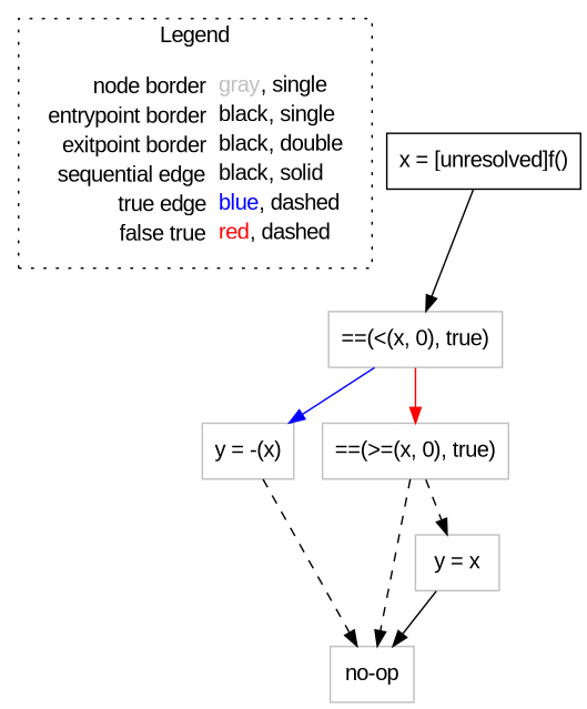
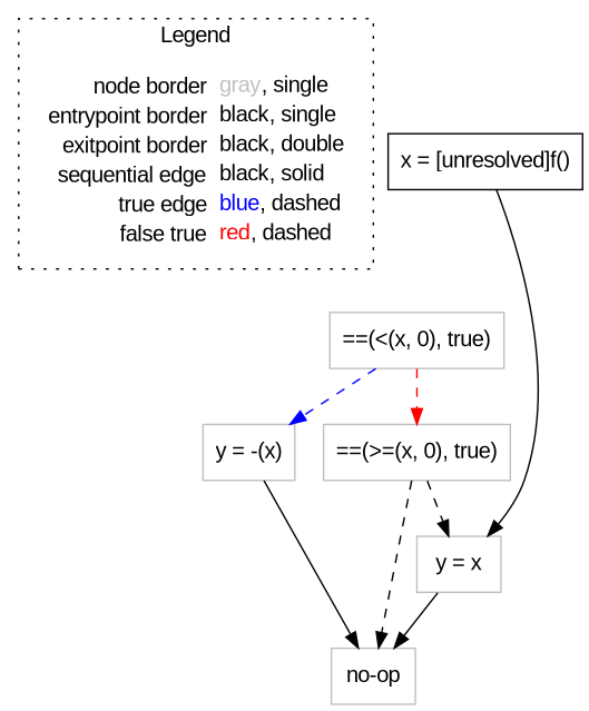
  digraph {
    fontname="Liberation Sans"
    node [fontname="Liberation Sans" shape=rect color=gray]
    edge [color=black fontname="Liberation Sans" style=dashed]
    n1 [label=<<table border="0" cellpadding="2" cellspacing="0" cellborder="0"><tr><td align="right">node border&nbsp;</td><td align="left"><font color="gray">gray</font>, single</td></tr><tr><td align="right">entrypoint border&nbsp;</td><td align="left"><font color="black">black</font>, single</td></tr><tr><td align="right">exitpoint border&nbsp;</td><td align="left"><font color="black">black</font>, double</td></tr><tr><td align="right">sequential edge&nbsp;</td><td align="left"><font color="black">black</font>, solid</td></tr><tr><td align="right">true edge&nbsp;</td><td align="left"><font color="blue">blue</font>, dashed</td></tr><tr><td align="right">false true&nbsp;</td><td align="left"><font color="red">red</font>, dashed</td></tr></table>> shape=plaintext color=""]
    n2 [color=black label=<x = [unresolved]f()>]
    n3 [label=<==(&lt;(x, 0), true)>]
    n4 [label=<y = -(x)>]
    n5 [label=<==(&gt;=(x, 0), true)>]
    n6 [label=<y = x>]
    n7 [label=<no-op>]
    subgraph cluster_1 {
      label=Legend
      style=dotted
      n1
    }
-   n2 -> n3 [style=""]
-   n3 -> n4 [color=blue style=solid]
-   n3 -> n5 [color=red style=solid]
-   n4 -> n7
+   n2 -> n6 [style=""]
+   n3 -> n4 [color=blue]
+   n3 -> n5 [color=red]
+   n4 -> n7 [style=""]
    n5 -> n6
    n5 -> n7
    n6 -> n7 [style=""]
  }
